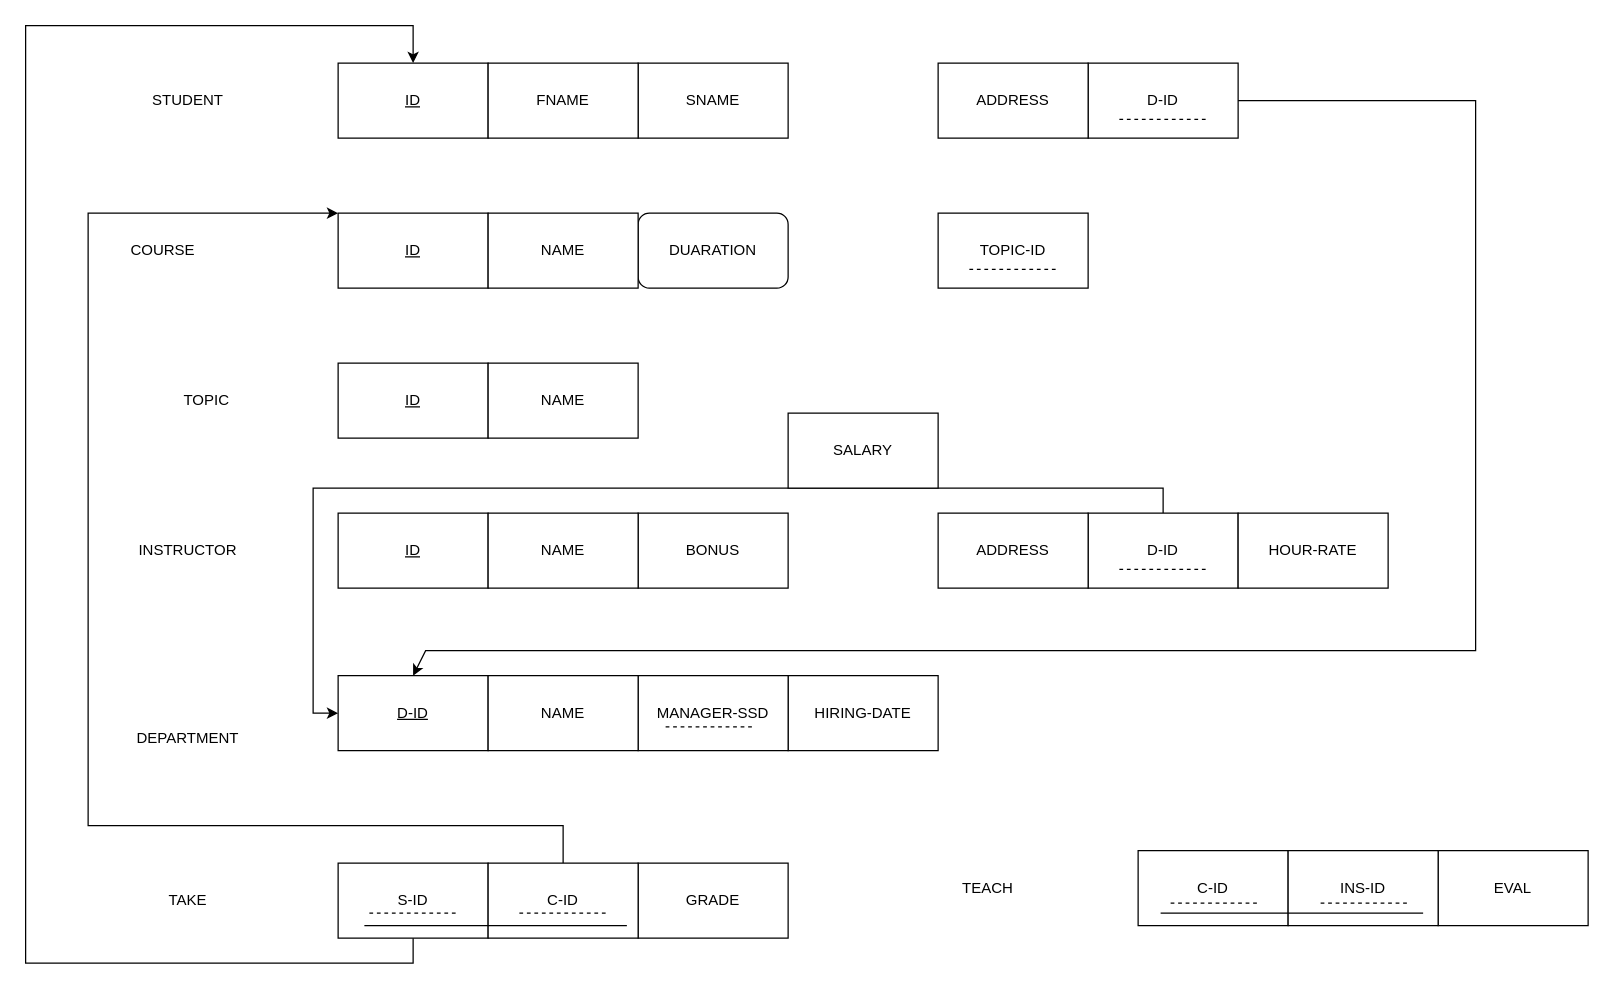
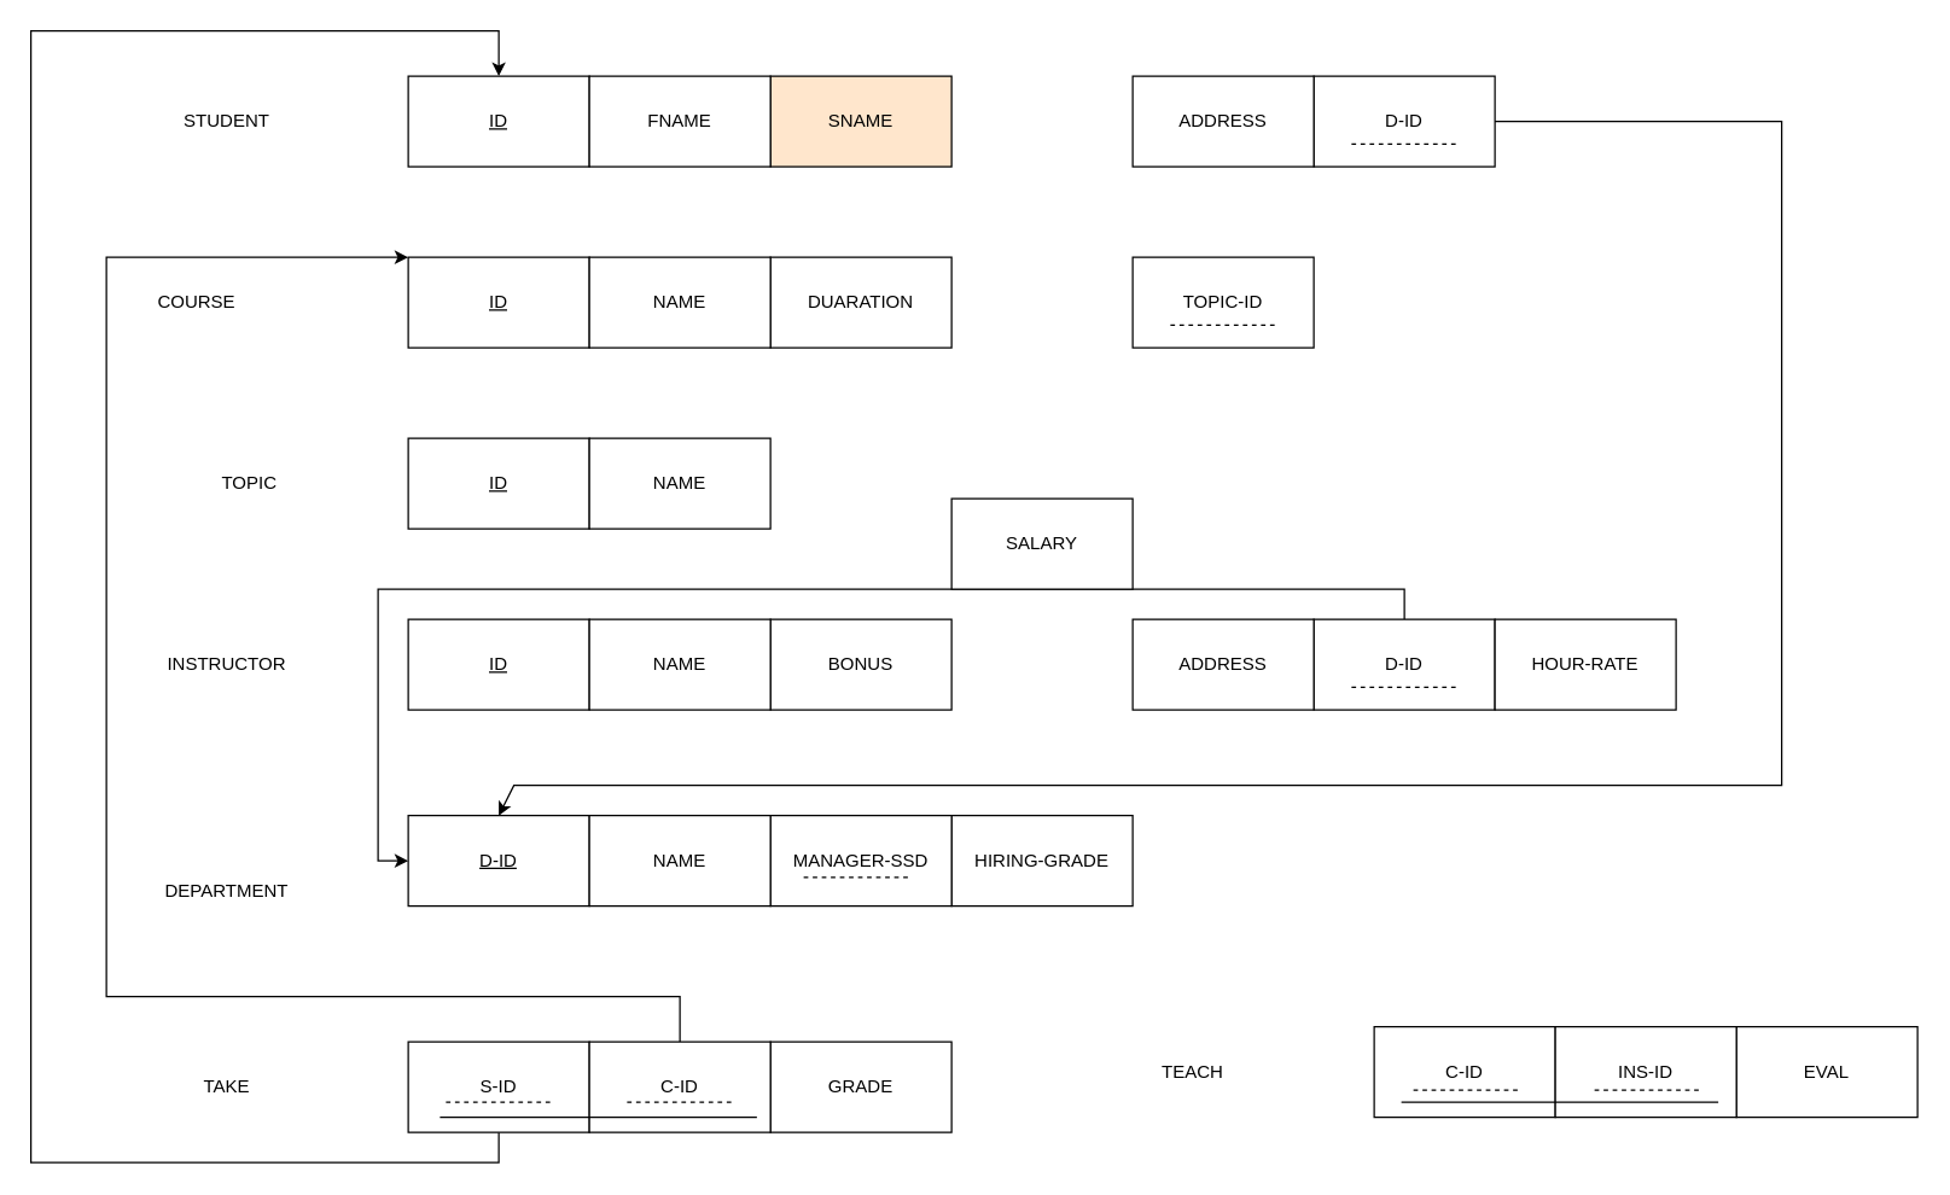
  <mxCell id="0" />
  <mxCell id="1" parent="0" />
  <mxCell id="2" value="&lt;u&gt;ID&lt;/u&gt;" style="rounded=0;whiteSpace=wrap;html=1;" vertex="1" parent="1"><mxGeometry x="270" y="50" width="120" height="60" as="geometry" /></mxCell>
  <mxCell id="3" value="D-ID" style="rounded=0;whiteSpace=wrap;html=1;" vertex="1" parent="1"><mxGeometry x="870" y="50" width="120" height="60" as="geometry" /></mxCell>
  <mxCell id="4" value="ADDRESS" style="rounded=0;whiteSpace=wrap;html=1;" vertex="1" parent="1"><mxGeometry x="750" y="50" width="120" height="60" as="geometry" /></mxCell>
- <mxCell id="5" value="SNAME" style="rounded=0;whiteSpace=wrap;html=1;" vertex="1" parent="1"><mxGeometry x="510" y="50" width="120" height="60" as="geometry" /></mxCell>
+ <mxCell id="5" value="SNAME" style="rounded=0;whiteSpace=wrap;html=1;fillColor=#ffe6cc;" vertex="1" parent="1"><mxGeometry x="510" y="50" width="120" height="60" as="geometry" /></mxCell>
  <mxCell id="6" value="FNAME" style="rounded=0;whiteSpace=wrap;html=1;" vertex="1" parent="1"><mxGeometry x="390" y="50" width="120" height="60" as="geometry" /></mxCell>
  <mxCell id="7" value="STUDENT" style="text;html=1;align=center;verticalAlign=middle;whiteSpace=wrap;rounded=0;" vertex="1" parent="1"><mxGeometry x="60" y="65" width="180" height="30" as="geometry" /></mxCell>
  <mxCell id="8" value="" style="endArrow=none;dashed=1;html=1;rounded=0;" edge="1" parent="1"><mxGeometry width="50" height="50" relative="1" as="geometry"><mxPoint x="895" y="95" as="sourcePoint" /><mxPoint x="965" y="95" as="targetPoint" /></mxGeometry></mxCell>
  <mxCell id="9" value="&lt;u&gt;ID&lt;/u&gt;" style="rounded=0;whiteSpace=wrap;html=1;" vertex="1" parent="1"><mxGeometry x="270" y="170" width="120" height="60" as="geometry" /></mxCell>
  <mxCell id="10" value="TOPIC-ID" style="rounded=0;whiteSpace=wrap;html=1;" vertex="1" parent="1"><mxGeometry x="750" y="170" width="120" height="60" as="geometry" /></mxCell>
- <mxCell id="11" value="DUARATION" style="whiteSpace=wrap;html=1;rounded=1;" vertex="1" parent="1"><mxGeometry x="510" y="170" width="120" height="60" as="geometry" /></mxCell>
+ <mxCell id="11" value="DUARATION" style="rounded=0;whiteSpace=wrap;html=1;" vertex="1" parent="1"><mxGeometry x="510" y="170" width="120" height="60" as="geometry" /></mxCell>
  <mxCell id="12" value="NAME" style="rounded=0;whiteSpace=wrap;html=1;" vertex="1" parent="1"><mxGeometry x="390" y="170" width="120" height="60" as="geometry" /></mxCell>
  <mxCell id="13" value="COURSE" style="text;html=1;align=center;verticalAlign=middle;whiteSpace=wrap;rounded=0;" vertex="1" parent="1"><mxGeometry x="40" y="185" width="180" height="30" as="geometry" /></mxCell>
  <mxCell id="14" value="" style="endArrow=none;dashed=1;html=1;rounded=0;" edge="1" parent="1"><mxGeometry width="50" height="50" relative="1" as="geometry"><mxPoint x="775" y="215" as="sourcePoint" /><mxPoint x="845" y="215" as="targetPoint" /></mxGeometry></mxCell>
  <mxCell id="15" value="&lt;u&gt;ID&lt;/u&gt;" style="rounded=0;whiteSpace=wrap;html=1;" vertex="1" parent="1"><mxGeometry x="270" y="290" width="120" height="60" as="geometry" /></mxCell>
  <mxCell id="16" value="NAME" style="rounded=0;whiteSpace=wrap;html=1;" vertex="1" parent="1"><mxGeometry x="390" y="290" width="120" height="60" as="geometry" /></mxCell>
  <mxCell id="17" value="TOPIC" style="text;html=1;align=center;verticalAlign=middle;whiteSpace=wrap;rounded=0;" vertex="1" parent="1"><mxGeometry x="75" y="305" width="180" height="30" as="geometry" /></mxCell>
  <mxCell id="18" value="&lt;u&gt;ID&lt;/u&gt;" style="rounded=0;whiteSpace=wrap;html=1;" vertex="1" parent="1"><mxGeometry x="270" y="410" width="120" height="60" as="geometry" /></mxCell>
  <mxCell id="19" style="edgeStyle=orthogonalEdgeStyle;rounded=0;orthogonalLoop=1;jettySize=auto;html=1;entryX=0;entryY=0.5;entryDx=0;entryDy=0;" edge="1" parent="1" source="20" target="28"><mxGeometry relative="1" as="geometry"><Array as="points"><mxPoint x="930" y="390" /><mxPoint x="250" y="390" /><mxPoint x="250" y="570" /></Array></mxGeometry></mxCell>
  <mxCell id="20" value="D-ID" style="rounded=0;whiteSpace=wrap;html=1;" vertex="1" parent="1"><mxGeometry x="870" y="410" width="120" height="60" as="geometry" /></mxCell>
  <mxCell id="21" value="ADDRESS" style="rounded=0;whiteSpace=wrap;html=1;" vertex="1" parent="1"><mxGeometry x="750" y="410" width="120" height="60" as="geometry" /></mxCell>
  <mxCell id="22" value="SALARY" style="rounded=0;whiteSpace=wrap;html=1;" vertex="1" parent="1"><mxGeometry x="630" y="330" width="120" height="60" as="geometry" /></mxCell>
  <mxCell id="23" value="BONUS" style="rounded=0;whiteSpace=wrap;html=1;" vertex="1" parent="1"><mxGeometry x="510" y="410" width="120" height="60" as="geometry" /></mxCell>
  <mxCell id="24" value="NAME" style="rounded=0;whiteSpace=wrap;html=1;" vertex="1" parent="1"><mxGeometry x="390" y="410" width="120" height="60" as="geometry" /></mxCell>
  <mxCell id="25" value="INSTRUCTOR" style="text;html=1;align=center;verticalAlign=middle;whiteSpace=wrap;rounded=0;" vertex="1" parent="1"><mxGeometry x="60" y="425" width="180" height="30" as="geometry" /></mxCell>
  <mxCell id="26" value="" style="endArrow=none;dashed=1;html=1;rounded=0;" edge="1" parent="1"><mxGeometry width="50" height="50" relative="1" as="geometry"><mxPoint x="895" y="455" as="sourcePoint" /><mxPoint x="965" y="455" as="targetPoint" /></mxGeometry></mxCell>
  <mxCell id="27" value="HOUR-RATE" style="rounded=0;whiteSpace=wrap;html=1;" vertex="1" parent="1"><mxGeometry x="990" y="410" width="120" height="60" as="geometry" /></mxCell>
  <mxCell id="28" value="&lt;u&gt;D-ID&lt;/u&gt;" style="rounded=0;whiteSpace=wrap;html=1;" vertex="1" parent="1"><mxGeometry x="270" y="540" width="120" height="60" as="geometry" /></mxCell>
- <mxCell id="29" value="HIRING-DATE" style="rounded=0;whiteSpace=wrap;html=1;" vertex="1" parent="1"><mxGeometry x="630" y="540" width="120" height="60" as="geometry" /></mxCell>
+ <mxCell id="29" value="HIRING-GRADE" style="rounded=0;whiteSpace=wrap;html=1;" vertex="1" parent="1"><mxGeometry x="630" y="540" width="120" height="60" as="geometry" /></mxCell>
  <mxCell id="30" value="MANAGER-SSD" style="rounded=0;whiteSpace=wrap;html=1;" vertex="1" parent="1"><mxGeometry x="510" y="540" width="120" height="60" as="geometry" /></mxCell>
  <mxCell id="31" value="NAME" style="rounded=0;whiteSpace=wrap;html=1;" vertex="1" parent="1"><mxGeometry x="390" y="540" width="120" height="60" as="geometry" /></mxCell>
  <mxCell id="32" value="DEPARTMENT" style="text;html=1;align=center;verticalAlign=middle;whiteSpace=wrap;rounded=0;" vertex="1" parent="1"><mxGeometry x="60" y="575" width="180" height="30" as="geometry" /></mxCell>
  <mxCell id="33" value="" style="endArrow=none;dashed=1;html=1;rounded=0;" edge="1" parent="1"><mxGeometry width="50" height="50" relative="1" as="geometry"><mxPoint x="532" y="581" as="sourcePoint" /><mxPoint x="602" y="581" as="targetPoint" /></mxGeometry></mxCell>
  <mxCell id="34" style="edgeStyle=orthogonalEdgeStyle;rounded=0;orthogonalLoop=1;jettySize=auto;html=1;entryX=0.5;entryY=0;entryDx=0;entryDy=0;" edge="1" parent="1" source="35" target="2"><mxGeometry relative="1" as="geometry"><mxPoint y="-13" as="targetPoint" x="230" /><Array as="points"><mxPoint x="330" y="770" /><mxPoint x="20" y="770" /><mxPoint x="20" y="20" /><mxPoint x="330" y="20" /></Array></mxGeometry></mxCell>
  <mxCell id="35" value="S-ID" style="rounded=0;whiteSpace=wrap;html=1;" vertex="1" parent="1"><mxGeometry x="270" y="690" width="120" height="60" as="geometry" /></mxCell>
  <mxCell id="36" value="GRADE" style="rounded=0;whiteSpace=wrap;html=1;" vertex="1" parent="1"><mxGeometry x="510" y="690" width="120" height="60" as="geometry" /></mxCell>
  <mxCell id="37" style="edgeStyle=orthogonalEdgeStyle;rounded=0;orthogonalLoop=1;jettySize=auto;html=1;entryX=0;entryY=0;entryDx=0;entryDy=0;" edge="1" parent="1" source="38" target="9"><mxGeometry relative="1" as="geometry"><mxPoint x="70" y="130" as="targetPoint" /><Array as="points"><mxPoint x="450" y="660" /><mxPoint x="70" y="660" /><mxPoint x="70" y="170" /></Array></mxGeometry></mxCell>
  <mxCell id="38" value="C-ID" style="rounded=0;whiteSpace=wrap;html=1;" vertex="1" parent="1"><mxGeometry x="390" y="690" width="120" height="60" as="geometry" /></mxCell>
  <mxCell id="39" value="TAKE" style="text;html=1;align=center;verticalAlign=middle;whiteSpace=wrap;rounded=0;" vertex="1" parent="1"><mxGeometry x="60" y="705" width="180" height="30" as="geometry" /></mxCell>
  <mxCell id="40" value="C-ID" style="rounded=0;whiteSpace=wrap;html=1;" vertex="1" parent="1"><mxGeometry x="910" y="680" width="120" height="60" as="geometry" /></mxCell>
  <mxCell id="41" value="EVAL" style="rounded=0;whiteSpace=wrap;html=1;" vertex="1" parent="1"><mxGeometry x="1150" y="680" width="120" height="60" as="geometry" /></mxCell>
  <mxCell id="42" value="INS-ID" style="rounded=0;whiteSpace=wrap;html=1;" vertex="1" parent="1"><mxGeometry x="1030" y="680" width="120" height="60" as="geometry" /></mxCell>
  <mxCell id="43" value="TEACH" style="text;html=1;align=center;verticalAlign=middle;whiteSpace=wrap;rounded=0;" vertex="1" parent="1"><mxGeometry x="700" y="695" width="180" height="30" as="geometry" /></mxCell>
  <mxCell id="44" value="" style="endArrow=none;dashed=1;html=1;rounded=0;" edge="1" parent="1"><mxGeometry width="50" height="50" relative="1" as="geometry"><mxPoint x="295" y="730" as="sourcePoint" /><mxPoint x="365" y="730" as="targetPoint" /></mxGeometry></mxCell>
  <mxCell id="45" value="" style="endArrow=none;dashed=1;html=1;rounded=0;" edge="1" parent="1"><mxGeometry width="50" height="50" relative="1" as="geometry"><mxPoint x="415" y="730" as="sourcePoint" /><mxPoint x="485" y="730" as="targetPoint" /></mxGeometry></mxCell>
  <mxCell id="46" value="" style="endArrow=none;dashed=1;html=1;rounded=0;" edge="1" parent="1"><mxGeometry width="50" height="50" relative="1" as="geometry"><mxPoint x="936" y="722" as="sourcePoint" /><mxPoint x="1006" y="722" as="targetPoint" /></mxGeometry></mxCell>
  <mxCell id="47" value="" style="endArrow=none;dashed=1;html=1;rounded=0;" edge="1" parent="1"><mxGeometry width="50" height="50" relative="1" as="geometry"><mxPoint x="1056" y="722" as="sourcePoint" /><mxPoint x="1126" y="722" as="targetPoint" /></mxGeometry></mxCell>
  <mxCell id="48" value="" style="endArrow=none;html=1;rounded=0;" edge="1" parent="1"><mxGeometry width="50" height="50" relative="1" as="geometry"><mxPoint x="291" y="740" as="sourcePoint" /><mxPoint x="501" y="740" as="targetPoint" /></mxGeometry></mxCell>
  <mxCell id="49" value="" style="endArrow=none;html=1;rounded=0;" edge="1" parent="1"><mxGeometry width="50" height="50" relative="1" as="geometry"><mxPoint x="928" y="730" as="sourcePoint" /><mxPoint x="1138" y="730" as="targetPoint" /></mxGeometry></mxCell>
  <mxCell id="50" value="" style="endArrow=classic;html=1;rounded=0;exitX=1;exitY=0.5;exitDx=0;exitDy=0;entryX=0.5;entryY=0;entryDx=0;entryDy=0;" edge="1" parent="1" source="3" target="28"><mxGeometry width="50" height="50" relative="1" as="geometry"><mxPoint x="630" y="430" as="sourcePoint" /><mxPoint x="680" y="380" as="targetPoint" /><Array as="points"><mxPoint x="1180" y="80" /><mxPoint x="1180" y="520" /><mxPoint x="340" y="520" /></Array></mxGeometry></mxCell>
